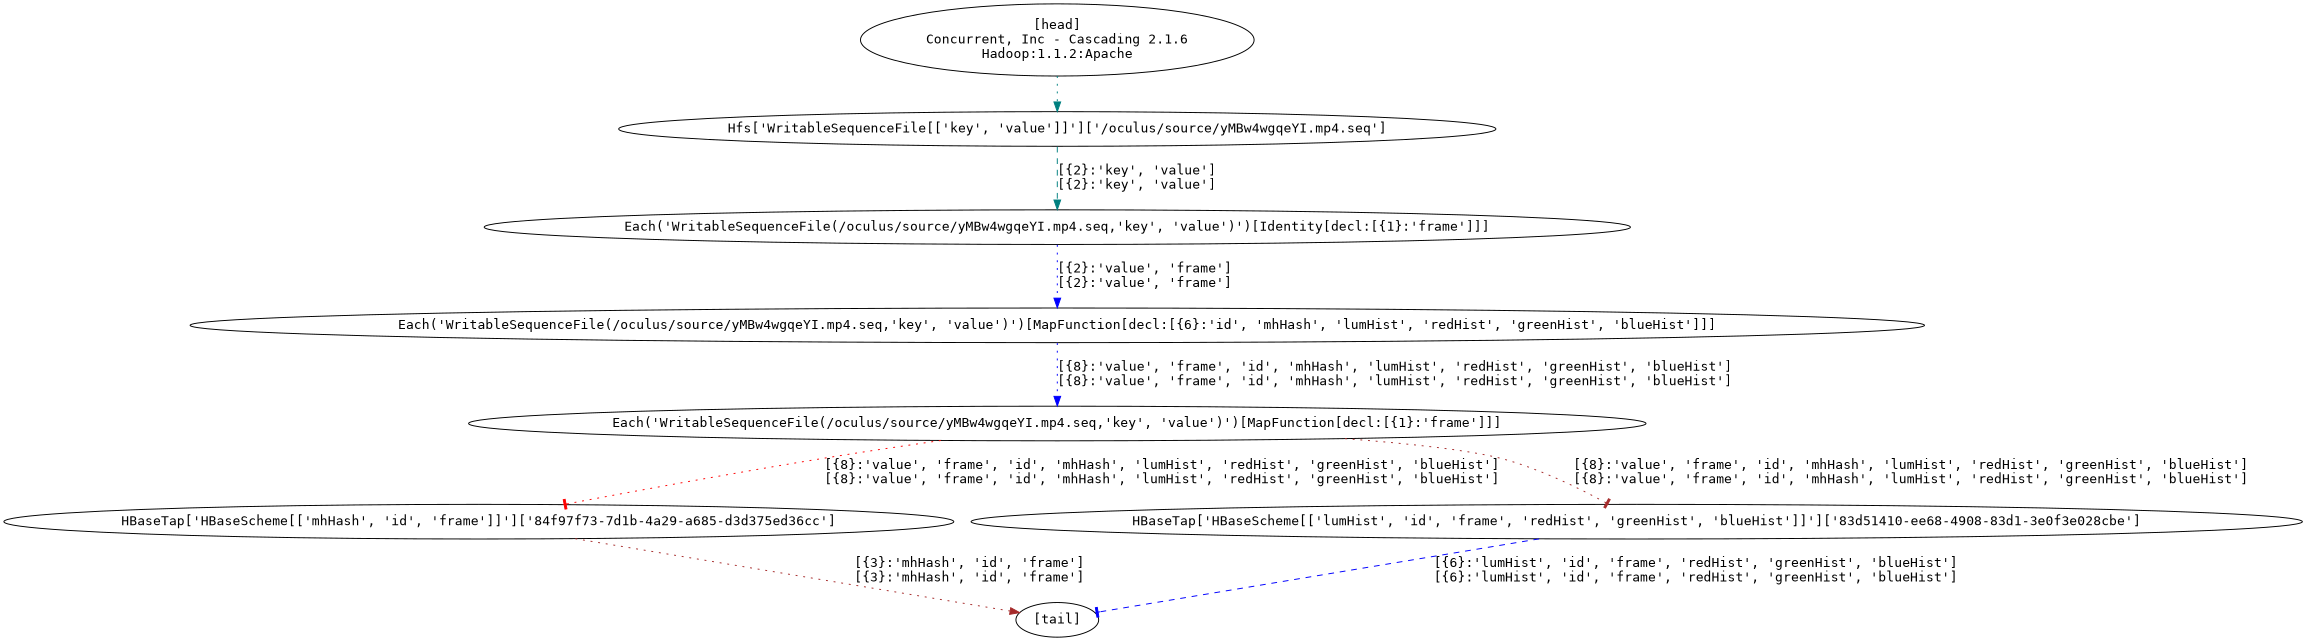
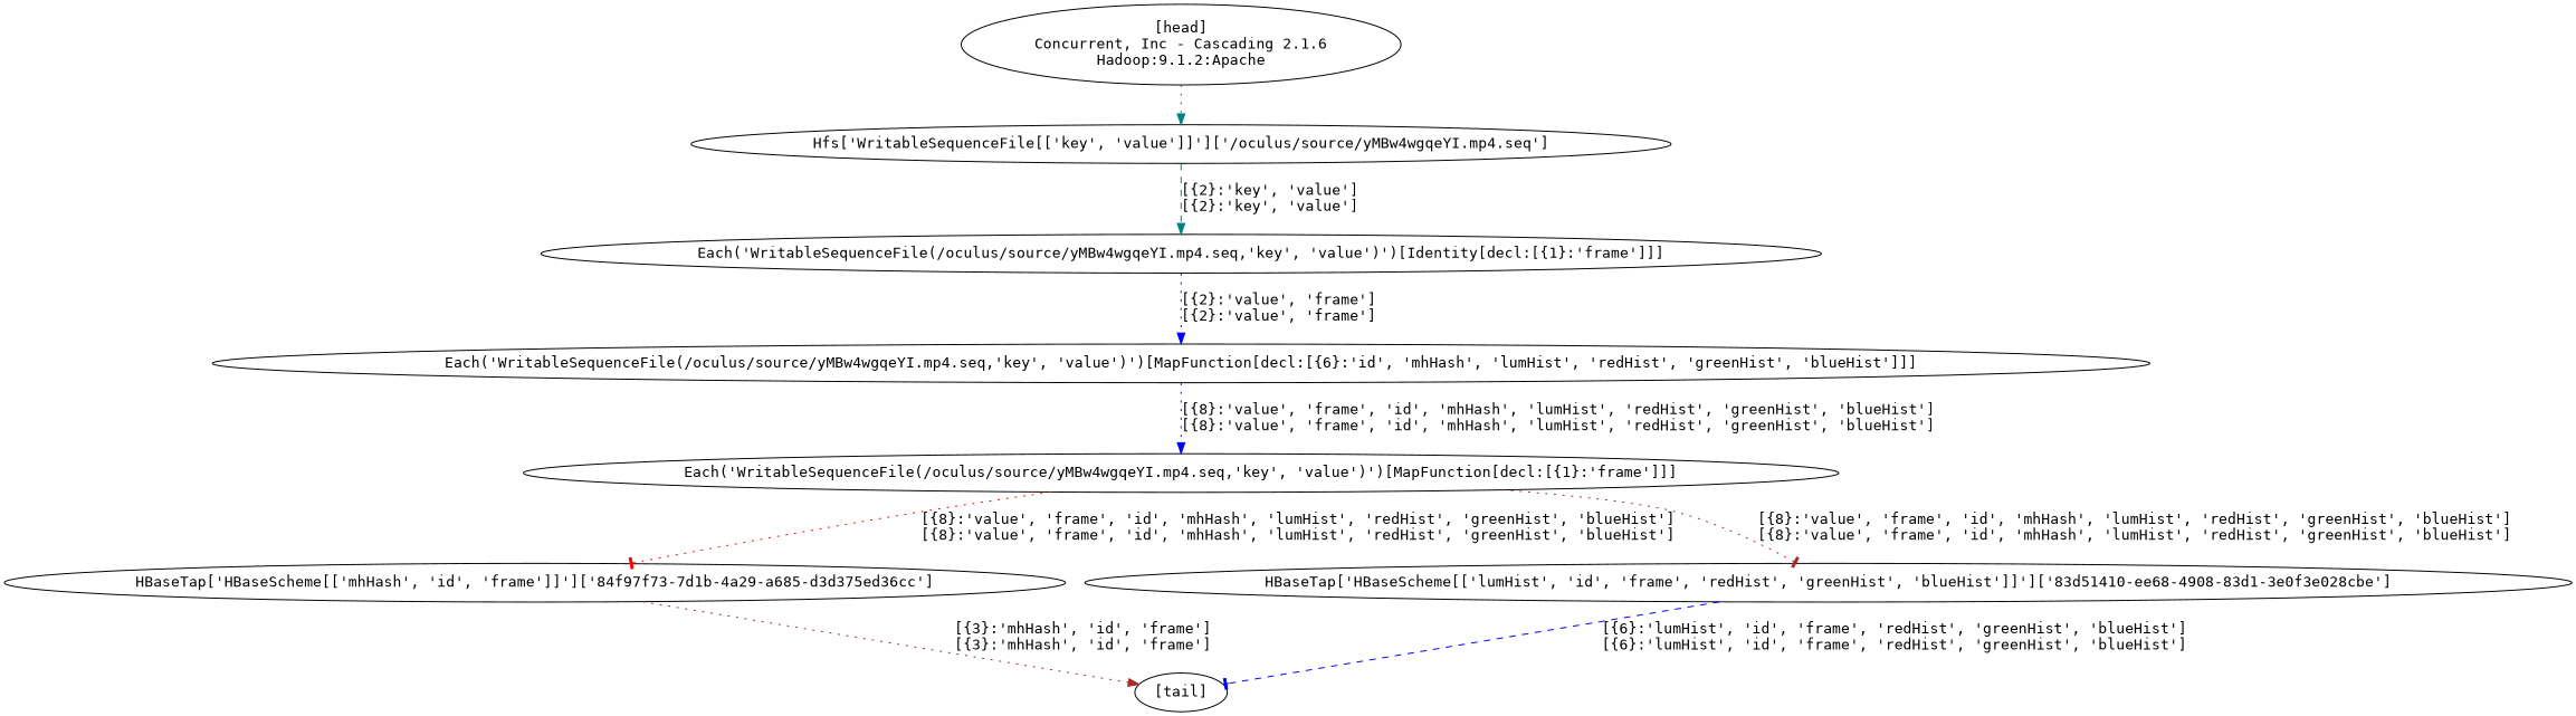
  digraph {
    fontname="DejaVu Sans Mono"
    node [fontname="DejaVu Sans Mono"]
    edge [color=blue style=dotted arrowhead=normal fontname="DejaVu Sans Mono"]
    n1 [label="HBaseTap['HBaseScheme[['mhHash', 'id', 'frame']]']['84f97f73-7d1b-4a29-a685-d3d375ed36cc']"]
    n2 [label="[tail]"]
    n3 [label="Each('WritableSequenceFile(/oculus/source/yMBw4wgqeYI.mp4.seq,'key', 'value')')[MapFunction[decl:[{1}:'frame']]]"]
    n4 [label="HBaseTap['HBaseScheme[['lumHist', 'id', 'frame', 'redHist', 'greenHist', 'blueHist']]']['83d51410-ee68-4908-83d1-3e0f3e028cbe']"]
    n5 [label="Each('WritableSequenceFile(/oculus/source/yMBw4wgqeYI.mp4.seq,'key', 'value')')[MapFunction[decl:[{6}:'id', 'mhHash', 'lumHist', 'redHist', 'greenHist', 'blueHist']]]"]
    n6 [label="Each('WritableSequenceFile(/oculus/source/yMBw4wgqeYI.mp4.seq,'key', 'value')')[Identity[decl:[{1}:'frame']]]"]
    n7 [label="Hfs['WritableSequenceFile[['key', 'value']]']['/oculus/source/yMBw4wgqeYI.mp4.seq']"]
-   n8 [label="[head]\nConcurrent, Inc - Cascading 2.1.6\nHadoop:1.1.2:Apache"]
+   n8 [label="[head]\nConcurrent, Inc - Cascading 2.1.6\nHadoop:9.1.2:Apache"]
    n1 -> n2 [label="[{3}:'mhHash', 'id', 'frame']\n[{3}:'mhHash', 'id', 'frame']" color=brown]
    n3 -> n1 [label="[{8}:'value', 'frame', 'id', 'mhHash', 'lumHist', 'redHist', 'greenHist', 'blueHist']\n[{8}:'value', 'frame', 'id', 'mhHash', 'lumHist', 'redHist', 'greenHist', 'blueHist']" color=red arrowhead=tee]
    n3 -> n4 [label="[{8}:'value', 'frame', 'id', 'mhHash', 'lumHist', 'redHist', 'greenHist', 'blueHist']\n[{8}:'value', 'frame', 'id', 'mhHash', 'lumHist', 'redHist', 'greenHist', 'blueHist']" color=brown arrowhead=tee]
    n4 -> n2 [label="[{6}:'lumHist', 'id', 'frame', 'redHist', 'greenHist', 'blueHist']\n[{6}:'lumHist', 'id', 'frame', 'redHist', 'greenHist', 'blueHist']" style=dashed arrowhead=tee]
    n5 -> n3 [label="[{8}:'value', 'frame', 'id', 'mhHash', 'lumHist', 'redHist', 'greenHist', 'blueHist']\n[{8}:'value', 'frame', 'id', 'mhHash', 'lumHist', 'redHist', 'greenHist', 'blueHist']"]
    n6 -> n5 [label="[{2}:'value', 'frame']\n[{2}:'value', 'frame']"]
    n7 -> n6 [label="[{2}:'key', 'value']\n[{2}:'key', 'value']" color=teal style=dashed]
    n8 -> n7 [color=teal]
  }
